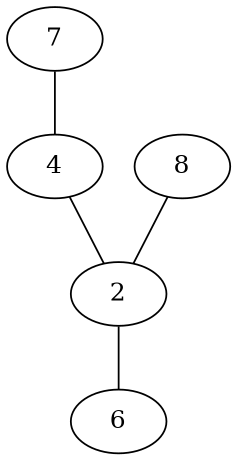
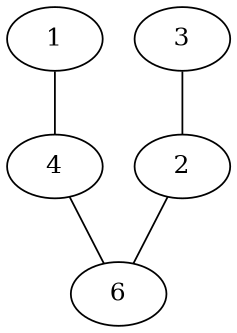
  graph {
    code="1,4,4,2"
-   n1 [label=7]
+   n1 [label=1]
    n2 [label=4]
    n3 [label=2]
    n4 [label=6]
-   n5 [label=8]
+   n5 [label=3]
    n1 -- n2
-   n2 -- n3
+   n2 -- n4
    n3 -- n4
    n5 -- n3
  }
